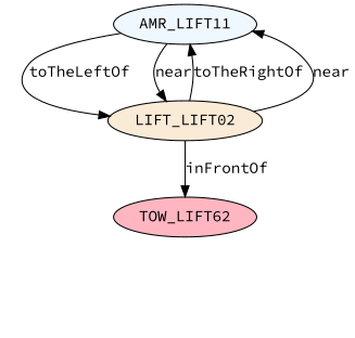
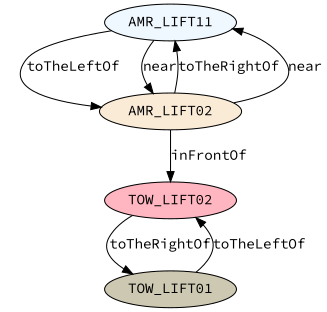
  digraph {
    fontname="Source Code Pro"
    node [fontname="Source Code Pro" style=filled]
    edge [color=black fontname="Source Code Pro" style=filled]
    n1 [fillcolor=aliceblue label=AMR_LIFT11]
-   n2 [fillcolor=antiquewhite label=LIFT_LIFT02]
-   n3 [fillcolor=lightpink label=TOW_LIFT62]
+   n2 [fillcolor=antiquewhite label=AMR_LIFT02]
+   n3 [fillcolor=lightpink label=TOW_LIFT02]
+   n4 [fillcolor=cornsilk3 label=TOW_LIFT01]
    n1 -> n2 [label=toTheLeftOf]
    n1 -> n2 [label=near]
    n2 -> n1 [label=toTheRightOf]
    n2 -> n1 [label=near]
    n2 -> n3 [label=inFrontOf]
+   n3 -> n4 [label=toTheRightOf]
+   n4 -> n3 [label=toTheLeftOf]
  }
